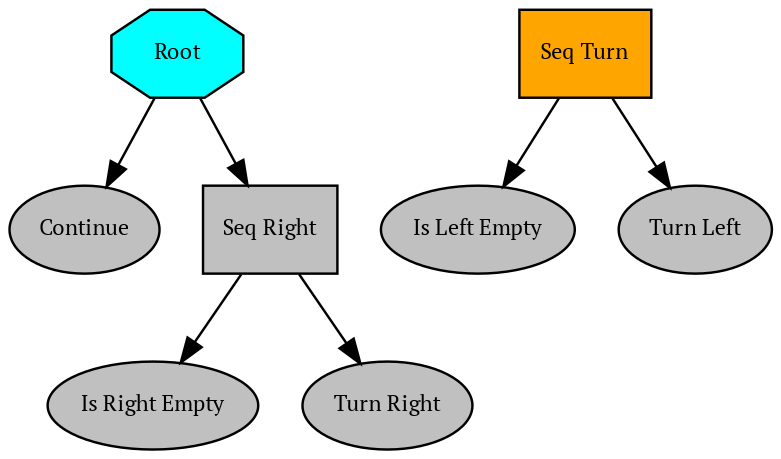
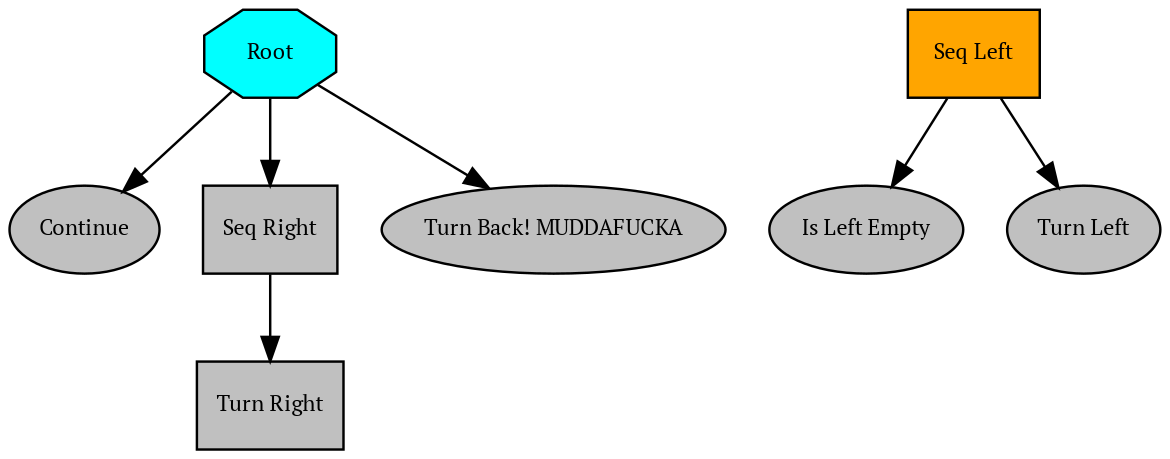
  digraph {
    fontname="PT Serif"
    ordering=out
    node [fillcolor=gray fontcolor=black fontname="PT Serif" fontsize=9 shape=ellipse style=filled]
    edge [fontname="PT Serif"]
    n1 [fillcolor=cyan label=Root shape=octagon]
    n2 [label=Continue]
    n3 [label="Seq Right" shape=box]
-   n5 [label="Is Right Empty"]
-   n6 [label="Turn Right"]
-   n7 [fillcolor=orange label="Seq Turn" shape=box]
+   n4 [label="Turn Back! MUDDAFUCKA"]
+   n6 [label="Turn Right" shape=box]
+   n7 [fillcolor=orange label="Seq Left" shape=box]
    n8 [label="Is Left Empty"]
    n9 [label="Turn Left"]
    n1 -> n2
    n1 -> n3
-   n3 -> n5
+   n1 -> n4
    n3 -> n6
    n7 -> n8
    n7 -> n9
  }
